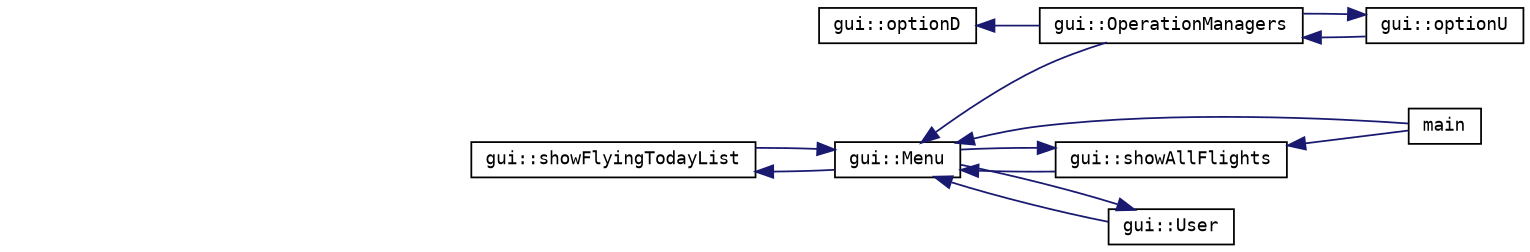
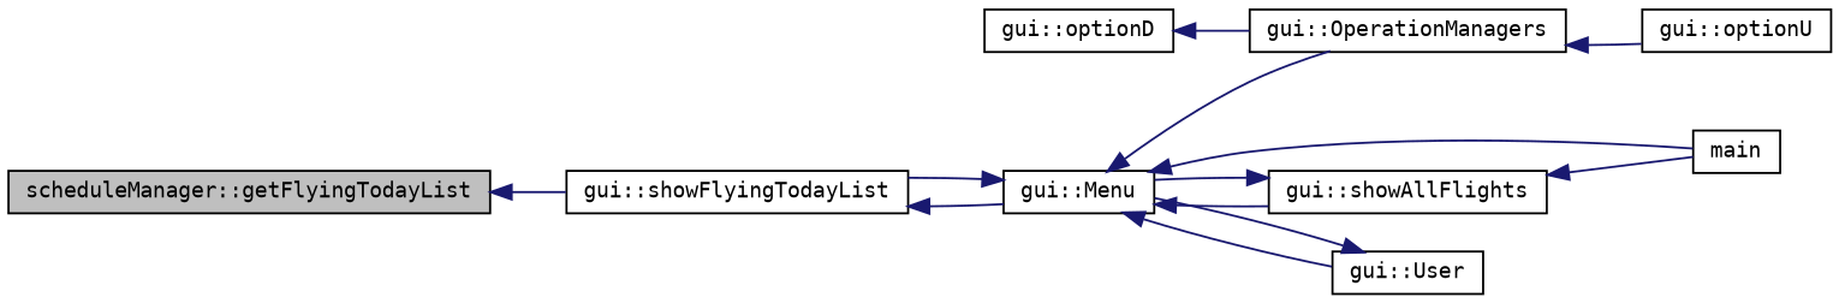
  digraph {
    fontname="DejaVu Sans Mono"
    rankdir=LR
    node [color=black fillcolor=white fontname="DejaVu Sans Mono" fontsize=10 shape=record style=filled]
    edge [color=midnightblue dir=back fontname="DejaVu Sans Mono" fontsize=10 labelfontname=FreeSans labelfontsize=10 style=solid]
+   n1 [fillcolor=grey75 fontcolor=black height=0.2 label="scheduleManager::getFlyingTodayList" width=0.4]
    n2 [height=0.2 label="gui::showFlyingTodayList" width=0.4]
    n3 [height=0.2 label="gui::Menu" width=0.4]
    n4 [height=0.2 label=main width=0.4]
    n5 [height=0.2 label="gui::OperationManagers" width=0.4]
    n6 [height=0.2 label="gui::User" width=0.4]
    n7 [height=0.2 label="gui::showAllFlights" width=0.4]
    n8 [height=0.2 label="gui::optionU" width=0.4]
    n9 [height=0.2 label="gui::optionD" width=0.4]
+   n1 -> n2
    n2 -> n3
    n3 -> n2
    n3 -> n4
    n3 -> n5
    n3 -> n6
    n3 -> n7
    n5 -> n8
    n6 -> n3
    n7 -> n3
    n7 -> n4
-   n8 -> n5
    n9 -> n5
  }
